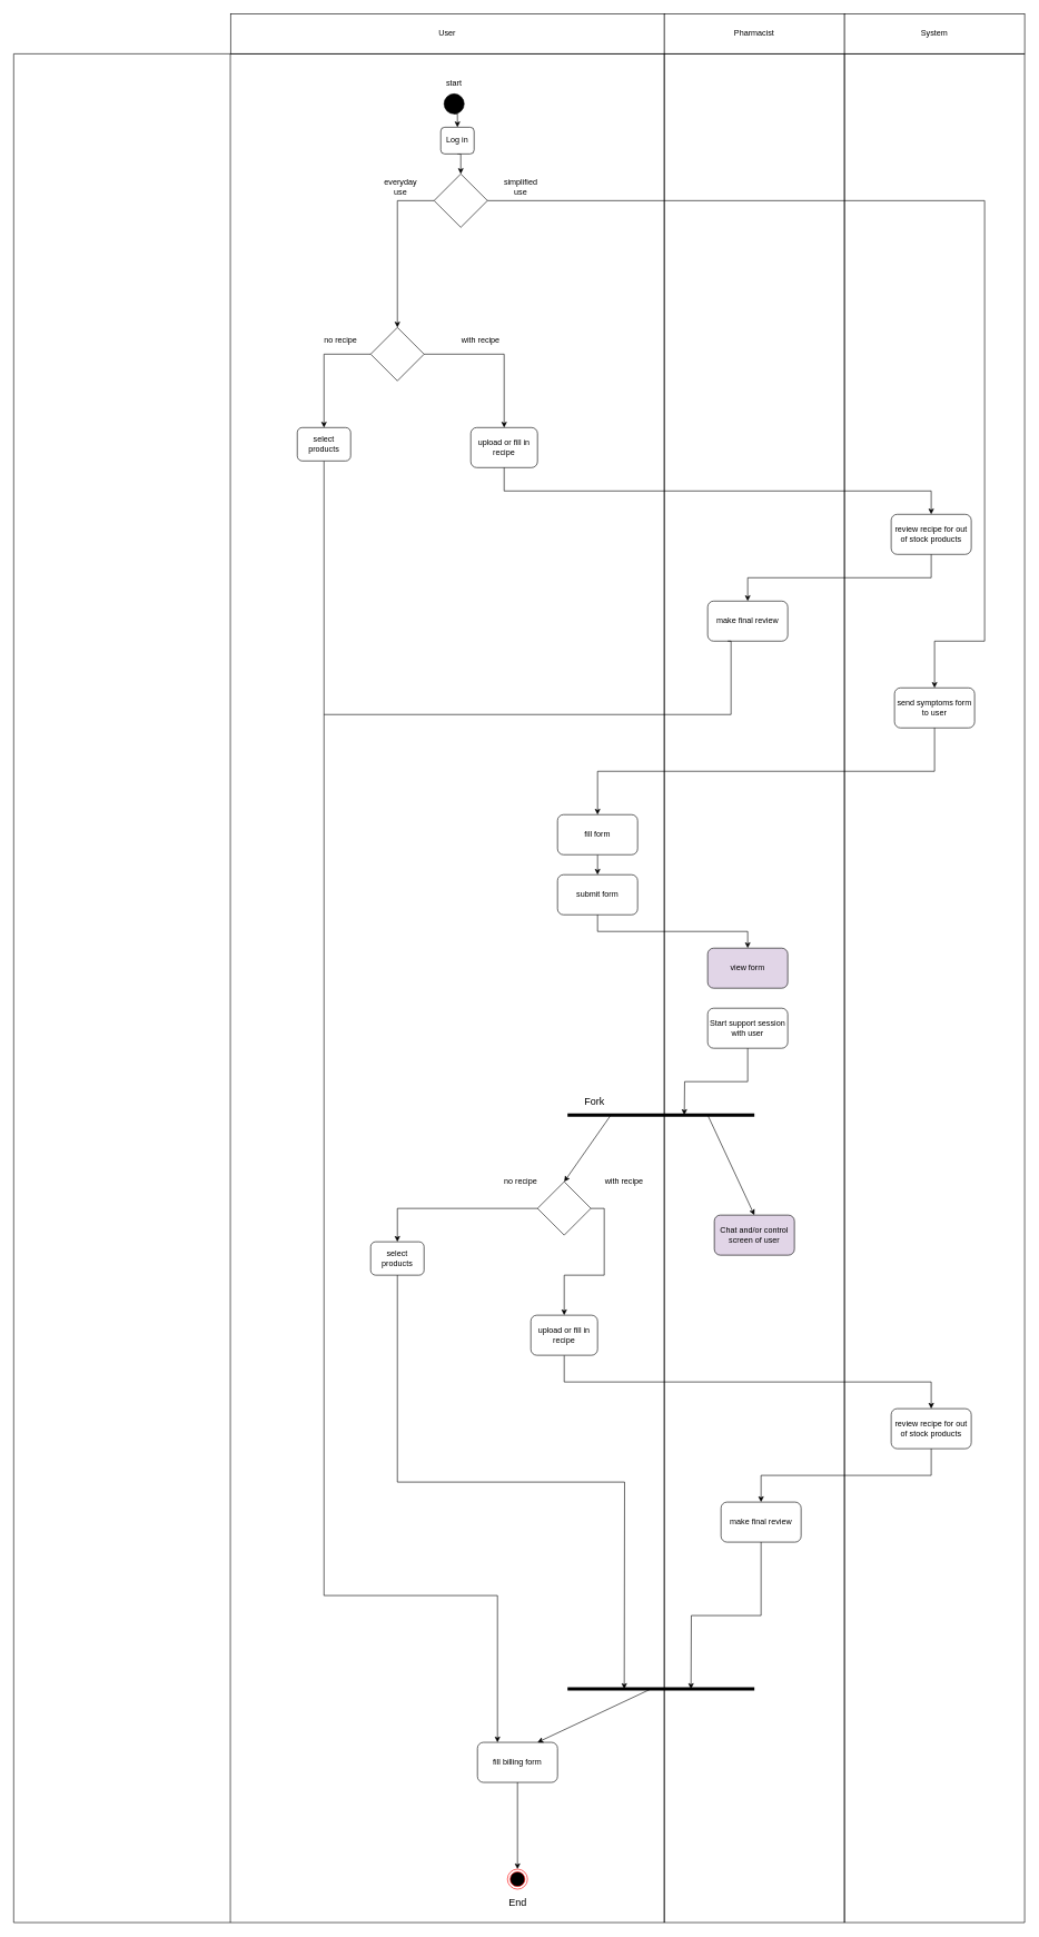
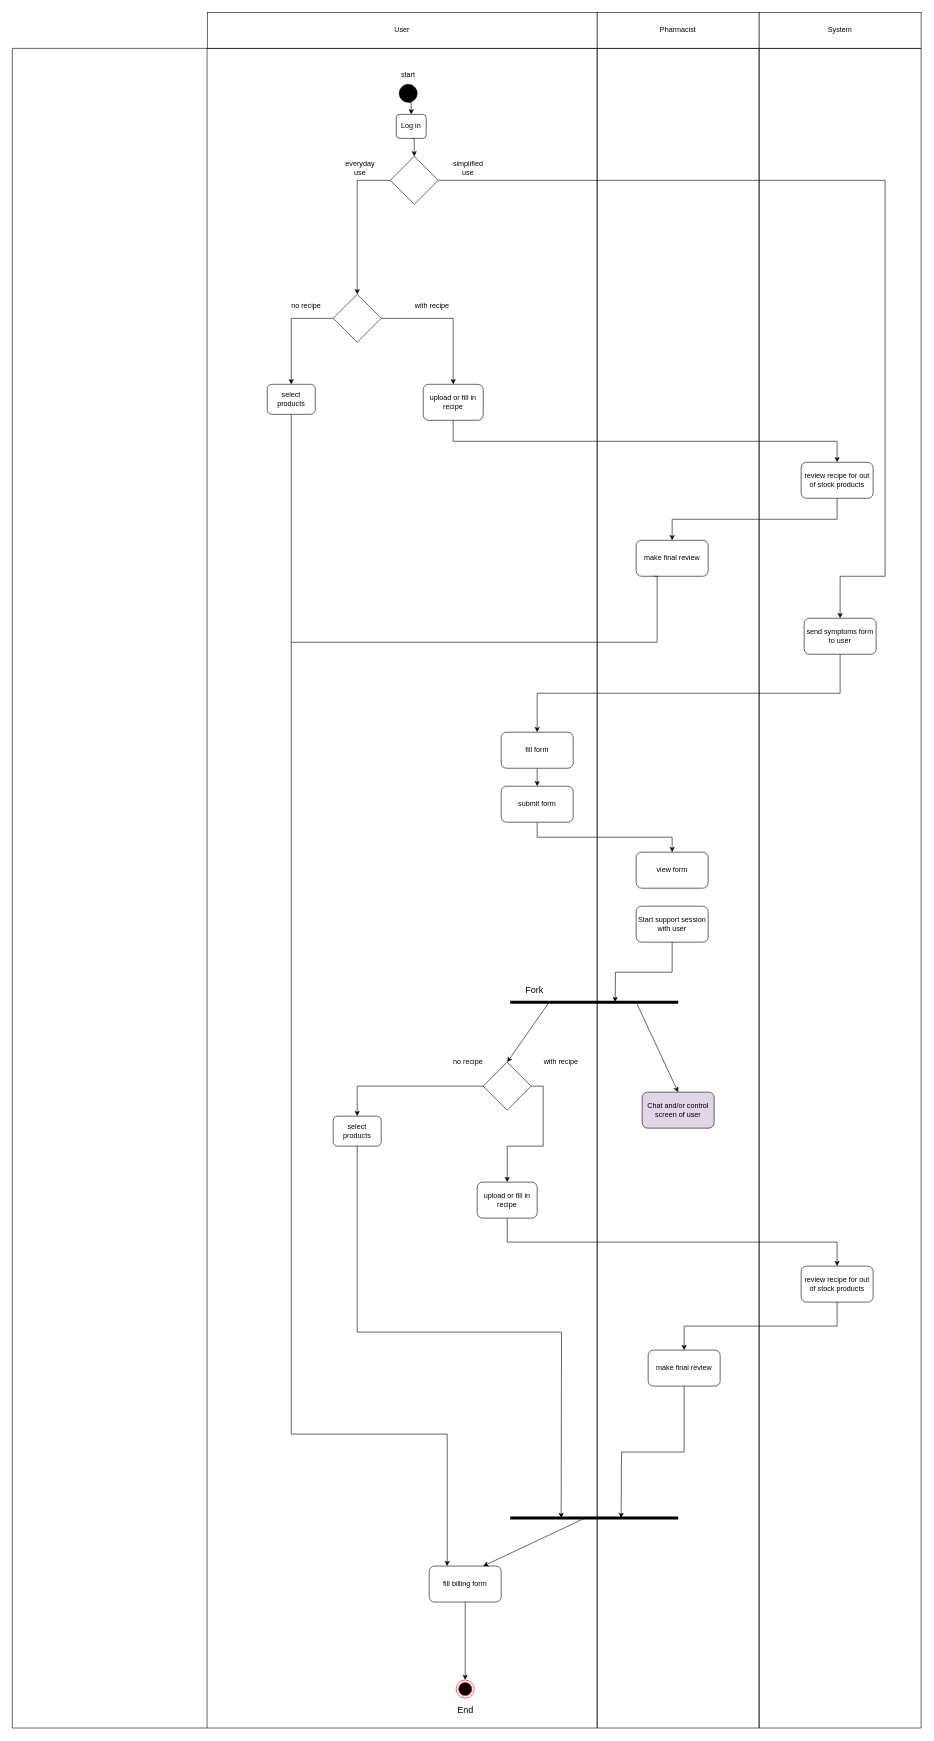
  <mxCell id="0" />
  <mxCell id="1" parent="0" />
  <mxCell id="2" value="User" style="rounded=0;whiteSpace=wrap;html=1;" vertex="1" parent="1"><mxGeometry x="345" y="20" width="650" height="60" as="geometry" /></mxCell>
  <mxCell id="3" value="Pharmacist" style="rounded=0;whiteSpace=wrap;html=1;" vertex="1" parent="1"><mxGeometry x="995" y="20" width="270" height="60" as="geometry" /></mxCell>
  <mxCell id="4" value="" style="swimlane;startSize=0;" vertex="1" parent="1"><mxGeometry x="995" y="80" width="270" height="2800" as="geometry" /></mxCell>
  <mxCell id="5" value="Chat and/or control screen of user" style="rounded=1;whiteSpace=wrap;html=1;fillColor=#e1d5e7;" vertex="1" parent="4"><mxGeometry x="75" y="1740" width="120" height="60" as="geometry" /></mxCell>
- <mxCell id="6" value="view form" style="rounded=1;whiteSpace=wrap;html=1;fillColor=#e1d5e7;" vertex="1" parent="4"><mxGeometry x="65" y="1340" width="120" height="60" as="geometry" /></mxCell>
+ <mxCell id="6" value="view form" style="rounded=1;whiteSpace=wrap;html=1;fillColor=#FFFFFF;" vertex="1" parent="4"><mxGeometry x="65" y="1340" width="120" height="60" as="geometry" /></mxCell>
  <mxCell id="7" value="Start support session with user" style="rounded=1;whiteSpace=wrap;html=1;fillColor=#FFFFFF;" vertex="1" parent="4"><mxGeometry x="65" y="1430" width="120" height="60" as="geometry" /></mxCell>
  <mxCell id="8" value="make final review" style="rounded=1;whiteSpace=wrap;html=1;fillColor=#FFFFFF;" vertex="1" parent="4"><mxGeometry x="85" y="2170" width="120" height="60" as="geometry" /></mxCell>
  <mxCell id="9" value="" style="swimlane;startSize=0;swimlaneLine=1;" vertex="1" parent="4"><mxGeometry x="-975" width="975" height="2800" as="geometry" /></mxCell>
  <mxCell id="10" style="edgeStyle=orthogonalEdgeStyle;rounded=0;orthogonalLoop=1;jettySize=auto;html=1;exitX=0.5;exitY=1;exitDx=0;exitDy=0;entryX=0.5;entryY=0;entryDx=0;entryDy=0;" edge="1" parent="9" source="11" target="37"><mxGeometry relative="1" as="geometry"><mxPoint x="672.5" y="180" as="targetPoint" /></mxGeometry></mxCell>
  <mxCell id="11" value="Log in" style="rounded=1;whiteSpace=wrap;html=1;" vertex="1" parent="9"><mxGeometry x="640" y="110" width="50" height="40" as="geometry" /></mxCell>
  <mxCell id="12" style="edgeStyle=orthogonalEdgeStyle;rounded=0;orthogonalLoop=1;jettySize=auto;html=1;exitX=0;exitY=0.5;exitDx=0;exitDy=0;entryX=0.5;entryY=0;entryDx=0;entryDy=0;" edge="1" parent="9" source="37" target="36"><mxGeometry relative="1" as="geometry"><mxPoint x="615.0" y="220" as="sourcePoint" /><mxPoint x="575.0" y="410" as="targetPoint" /></mxGeometry></mxCell>
  <mxCell id="13" style="edgeStyle=orthogonalEdgeStyle;rounded=0;orthogonalLoop=1;jettySize=auto;html=1;exitX=0;exitY=0.5;exitDx=0;exitDy=0;entryX=0.5;entryY=0;entryDx=0;entryDy=0;" edge="1" parent="9" source="36" target="16"><mxGeometry relative="1" as="geometry"><mxPoint x="520.0" y="450" as="sourcePoint" /></mxGeometry></mxCell>
  <mxCell id="14" style="edgeStyle=orthogonalEdgeStyle;rounded=0;orthogonalLoop=1;jettySize=auto;html=1;exitX=1;exitY=0.5;exitDx=0;exitDy=0;entryX=0.5;entryY=0;entryDx=0;entryDy=0;" edge="1" parent="9" source="36" target="27"><mxGeometry relative="1" as="geometry"><mxPoint x="630.0" y="450" as="sourcePoint" /></mxGeometry></mxCell>
  <mxCell id="15" style="edgeStyle=orthogonalEdgeStyle;rounded=0;orthogonalLoop=1;jettySize=auto;html=1;exitX=0.5;exitY=1;exitDx=0;exitDy=0;fontSize=15;strokeWidth=1;entryX=0.25;entryY=0;entryDx=0;entryDy=0;" edge="1" parent="9" source="16" target="35"><mxGeometry relative="1" as="geometry"><Array as="points"><mxPoint x="465" y="2310" /><mxPoint x="725" y="2310" /></Array></mxGeometry></mxCell>
  <mxCell id="16" value="select products" style="rounded=1;whiteSpace=wrap;html=1;" vertex="1" parent="9"><mxGeometry x="425" y="560" width="80" height="50" as="geometry" /></mxCell>
  <mxCell id="17" style="edgeStyle=orthogonalEdgeStyle;rounded=0;orthogonalLoop=1;jettySize=auto;html=1;exitX=0.5;exitY=1;exitDx=0;exitDy=0;entryX=0.5;entryY=0;entryDx=0;entryDy=0;" edge="1" parent="9" source="18" target="11"><mxGeometry relative="1" as="geometry" /></mxCell>
  <mxCell id="18" value="" style="ellipse;whiteSpace=wrap;html=1;aspect=fixed;fillColor=#000000;" vertex="1" parent="9"><mxGeometry x="645" y="60" width="30" height="30" as="geometry" /></mxCell>
  <mxCell id="19" value="start" style="text;html=1;strokeColor=none;fillColor=none;align=center;verticalAlign=middle;whiteSpace=wrap;rounded=0;" vertex="1" parent="9"><mxGeometry x="630" y="30" width="60" height="30" as="geometry" /></mxCell>
  <mxCell id="20" value="everyday use" style="text;html=1;strokeColor=none;fillColor=none;align=center;verticalAlign=middle;whiteSpace=wrap;rounded=0;" vertex="1" parent="9"><mxGeometry x="550" y="180" width="60" height="40" as="geometry" /></mxCell>
  <mxCell id="21" style="edgeStyle=orthogonalEdgeStyle;rounded=0;orthogonalLoop=1;jettySize=auto;html=1;exitX=0.5;exitY=1;exitDx=0;exitDy=0;entryX=0.5;entryY=0;entryDx=0;entryDy=0;" edge="1" parent="9" source="22" target="24"><mxGeometry relative="1" as="geometry" /></mxCell>
  <mxCell id="22" value="fill form" style="rounded=1;whiteSpace=wrap;html=1;fillColor=#FFFFFF;" vertex="1" parent="9"><mxGeometry x="815" y="1140" width="120" height="60" as="geometry" /></mxCell>
  <mxCell id="23" value="simplified use" style="text;html=1;strokeColor=none;fillColor=none;align=center;verticalAlign=middle;whiteSpace=wrap;rounded=0;" vertex="1" parent="9"><mxGeometry x="730" y="180" width="60" height="40" as="geometry" /></mxCell>
  <mxCell id="24" value="submit form" style="rounded=1;whiteSpace=wrap;html=1;fillColor=#FFFFFF;" vertex="1" parent="9"><mxGeometry x="815" y="1230" width="120" height="60" as="geometry" /></mxCell>
  <mxCell id="25" value="select products" style="rounded=1;whiteSpace=wrap;html=1;" vertex="1" parent="9"><mxGeometry x="535" y="1780" width="80" height="50" as="geometry" /></mxCell>
  <mxCell id="26" value="no recipe" style="text;html=1;strokeColor=none;fillColor=none;align=center;verticalAlign=middle;whiteSpace=wrap;rounded=0;" vertex="1" parent="9"><mxGeometry x="460" y="410" width="60" height="40" as="geometry" /></mxCell>
  <mxCell id="27" value="upload or fill in recipe" style="rounded=1;whiteSpace=wrap;html=1;" vertex="1" parent="9"><mxGeometry x="685" y="560" width="100" height="60" as="geometry" /></mxCell>
  <mxCell id="28" value="with recipe" style="text;html=1;strokeColor=none;fillColor=none;align=center;verticalAlign=middle;whiteSpace=wrap;rounded=0;" vertex="1" parent="9"><mxGeometry x="670" y="410" width="60" height="40" as="geometry" /></mxCell>
  <mxCell id="29" value="" style="endArrow=none;html=1;rounded=0;strokeWidth=5;" edge="1" parent="9"><mxGeometry width="50" height="50" relative="1" as="geometry"><mxPoint x="830" y="1590" as="sourcePoint" /><mxPoint x="1110" y="1590" as="targetPoint" /></mxGeometry></mxCell>
  <mxCell id="30" value="" style="endArrow=classic;html=1;rounded=0;entryX=0.5;entryY=0;entryDx=0;entryDy=0;" edge="1" parent="9" target="5"><mxGeometry width="50" height="50" relative="1" as="geometry"><mxPoint x="1040" y="1590" as="sourcePoint" /><mxPoint x="1105" y="1710" as="targetPoint" /></mxGeometry></mxCell>
  <mxCell id="31" value="Fork" style="text;html=1;align=center;verticalAlign=middle;resizable=0;points=[];autosize=1;strokeColor=none;fillColor=none;fontSize=15;" vertex="1" parent="9"><mxGeometry x="845" y="1560" width="50" height="20" as="geometry" /></mxCell>
  <mxCell id="32" value="no recipe" style="text;html=1;strokeColor=none;fillColor=none;align=center;verticalAlign=middle;whiteSpace=wrap;rounded=0;" vertex="1" parent="9"><mxGeometry x="730" y="1670" width="60" height="40" as="geometry" /></mxCell>
  <mxCell id="33" value="with recipe" style="text;html=1;strokeColor=none;fillColor=none;align=center;verticalAlign=middle;whiteSpace=wrap;rounded=0;" vertex="1" parent="9"><mxGeometry x="885" y="1670" width="60" height="40" as="geometry" /></mxCell>
  <mxCell id="34" style="edgeStyle=orthogonalEdgeStyle;rounded=0;orthogonalLoop=1;jettySize=auto;html=1;exitX=0.5;exitY=1;exitDx=0;exitDy=0;entryX=0.5;entryY=0;entryDx=0;entryDy=0;fontSize=15;endArrow=classic;endFill=1;strokeColor=default;strokeWidth=1;" edge="1" parent="9" source="35" target="38"><mxGeometry relative="1" as="geometry" /></mxCell>
  <mxCell id="35" value="fill billing form" style="rounded=1;whiteSpace=wrap;html=1;fillColor=#FFFFFF;" vertex="1" parent="9"><mxGeometry x="695" y="2530" width="120" height="60" as="geometry" /></mxCell>
  <mxCell id="36" value="" style="rhombus;whiteSpace=wrap;html=1;fontSize=15;" vertex="1" parent="9"><mxGeometry x="535" y="410" width="80" height="80" as="geometry" /></mxCell>
  <mxCell id="37" value="" style="rhombus;whiteSpace=wrap;html=1;fontSize=15;" vertex="1" parent="9"><mxGeometry x="630" y="180" width="80" height="80" as="geometry" /></mxCell>
  <mxCell id="38" value="" style="ellipse;html=1;shape=endState;fillColor=#000000;strokeColor=#ff0000;fontSize=15;" vertex="1" parent="9"><mxGeometry x="740" y="2720" width="30" height="30" as="geometry" /></mxCell>
  <mxCell id="39" value="End" style="text;html=1;align=center;verticalAlign=middle;resizable=0;points=[];autosize=1;strokeColor=none;fillColor=none;fontSize=15;" vertex="1" parent="9"><mxGeometry x="735" y="2760" width="40" height="20" as="geometry" /></mxCell>
  <mxCell id="40" style="edgeStyle=orthogonalEdgeStyle;rounded=0;orthogonalLoop=1;jettySize=auto;html=1;exitX=0.5;exitY=1;exitDx=0;exitDy=0;entryX=0.5;entryY=0;entryDx=0;entryDy=0;" edge="1" parent="4" source="24" target="6"><mxGeometry relative="1" as="geometry" /></mxCell>
  <mxCell id="41" value="make final review" style="rounded=1;whiteSpace=wrap;html=1;fillColor=#FFFFFF;" vertex="1" parent="4"><mxGeometry x="65" y="820" width="120" height="60" as="geometry" /></mxCell>
  <mxCell id="42" value="" style="endArrow=none;html=1;rounded=0;strokeWidth=5;" edge="1" parent="4"><mxGeometry width="50" height="50" relative="1" as="geometry"><mxPoint x="-145" y="2450" as="sourcePoint" /><mxPoint x="135" y="2450" as="targetPoint" /></mxGeometry></mxCell>
  <mxCell id="43" value="" style="endArrow=none;html=1;rounded=0;fontSize=15;strokeColor=default;strokeWidth=1;entryX=0.333;entryY=0;entryDx=0;entryDy=0;entryPerimeter=0;exitX=0.333;exitY=1;exitDx=0;exitDy=0;exitPerimeter=0;" edge="1" parent="4" source="9" target="9"><mxGeometry width="50" height="50" relative="1" as="geometry"><mxPoint x="-840" y="410" as="sourcePoint" /><mxPoint x="-790" y="360" as="targetPoint" /></mxGeometry></mxCell>
  <mxCell id="44" value="System" style="rounded=0;whiteSpace=wrap;html=1;" vertex="1" parent="1"><mxGeometry x="1265" y="20" width="270" height="60" as="geometry" /></mxCell>
  <mxCell id="45" value="" style="swimlane;startSize=0;" vertex="1" parent="1"><mxGeometry x="1265" y="80" width="270" height="2800" as="geometry" /></mxCell>
  <mxCell id="46" value="send symptoms form to user" style="rounded=1;whiteSpace=wrap;html=1;fillColor=#FFFFFF;" vertex="1" parent="45"><mxGeometry x="75" y="950" width="120" height="60" as="geometry" /></mxCell>
  <mxCell id="47" value="review recipe for out of stock products" style="rounded=1;whiteSpace=wrap;html=1;fillColor=#FFFFFF;" vertex="1" parent="45"><mxGeometry x="70" y="2030" width="120" height="60" as="geometry" /></mxCell>
  <mxCell id="48" value="review recipe for out of stock products" style="rounded=1;whiteSpace=wrap;html=1;fillColor=#FFFFFF;" vertex="1" parent="45"><mxGeometry x="70" y="690" width="120" height="60" as="geometry" /></mxCell>
  <mxCell id="49" style="edgeStyle=orthogonalEdgeStyle;rounded=0;orthogonalLoop=1;jettySize=auto;html=1;exitX=0.5;exitY=1;exitDx=0;exitDy=0;entryX=0.5;entryY=0;entryDx=0;entryDy=0;" edge="1" parent="1" source="46" target="22"><mxGeometry relative="1" as="geometry" /></mxCell>
  <mxCell id="50" style="edgeStyle=orthogonalEdgeStyle;rounded=0;orthogonalLoop=1;jettySize=auto;html=1;exitX=0.5;exitY=1;exitDx=0;exitDy=0;" edge="1" parent="1" source="7"><mxGeometry relative="1" as="geometry"><mxPoint x="1025" y="1670" as="targetPoint" /></mxGeometry></mxCell>
  <mxCell id="51" value="" style="endArrow=classic;html=1;rounded=0;entryX=0.5;entryY=0;entryDx=0;entryDy=0;" edge="1" parent="1" target="59"><mxGeometry width="50" height="50" relative="1" as="geometry"><mxPoint x="915" y="1670" as="sourcePoint" /><mxPoint x="837.5" y="1760" as="targetPoint" /></mxGeometry></mxCell>
  <mxCell id="52" style="edgeStyle=orthogonalEdgeStyle;rounded=0;orthogonalLoop=1;jettySize=auto;html=1;exitX=0.5;exitY=1;exitDx=0;exitDy=0;entryX=0.5;entryY=0;entryDx=0;entryDy=0;" edge="1" parent="1" source="57" target="47"><mxGeometry relative="1" as="geometry" /></mxCell>
  <mxCell id="53" style="edgeStyle=orthogonalEdgeStyle;rounded=0;orthogonalLoop=1;jettySize=auto;html=1;exitX=0.5;exitY=1;exitDx=0;exitDy=0;" edge="1" parent="1" source="47" target="8"><mxGeometry relative="1" as="geometry" /></mxCell>
  <mxCell id="54" style="edgeStyle=orthogonalEdgeStyle;rounded=0;orthogonalLoop=1;jettySize=auto;html=1;exitX=0.5;exitY=1;exitDx=0;exitDy=0;entryX=0.5;entryY=0;entryDx=0;entryDy=0;" edge="1" parent="1" source="27" target="48"><mxGeometry relative="1" as="geometry" /></mxCell>
  <mxCell id="55" style="edgeStyle=orthogonalEdgeStyle;rounded=0;orthogonalLoop=1;jettySize=auto;html=1;exitX=0.5;exitY=1;exitDx=0;exitDy=0;" edge="1" parent="1" source="48" target="41"><mxGeometry relative="1" as="geometry" /></mxCell>
  <mxCell id="56" style="edgeStyle=orthogonalEdgeStyle;rounded=0;orthogonalLoop=1;jettySize=auto;html=1;exitX=1;exitY=0.5;exitDx=0;exitDy=0;entryX=0.5;entryY=0;entryDx=0;entryDy=0;" edge="1" parent="1" source="37" target="46"><mxGeometry relative="1" as="geometry"><Array as="points"><mxPoint x="1475" y="300" /><mxPoint x="1475" y="960" /><mxPoint x="1400" y="960" /></Array></mxGeometry></mxCell>
  <mxCell id="57" value="upload or fill in recipe" style="rounded=1;whiteSpace=wrap;html=1;" vertex="1" parent="1"><mxGeometry x="795" y="1970" width="100" height="60" as="geometry" /></mxCell>
  <mxCell id="58" style="edgeStyle=orthogonalEdgeStyle;rounded=0;orthogonalLoop=1;jettySize=auto;html=1;exitX=1;exitY=0.5;exitDx=0;exitDy=0;" edge="1" parent="1" source="59" target="57"><mxGeometry relative="1" as="geometry"><mxPoint x="870" y="1790" as="sourcePoint" /></mxGeometry></mxCell>
  <mxCell id="59" value="" style="rhombus;whiteSpace=wrap;html=1;fontSize=15;" vertex="1" parent="1"><mxGeometry x="805" y="1770" width="80" height="80" as="geometry" /></mxCell>
  <mxCell id="60" style="edgeStyle=orthogonalEdgeStyle;rounded=0;orthogonalLoop=1;jettySize=auto;html=1;exitX=0;exitY=0.5;exitDx=0;exitDy=0;entryX=0.5;entryY=0;entryDx=0;entryDy=0;" edge="1" parent="1" source="59" target="25"><mxGeometry relative="1" as="geometry"><mxPoint x="805" y="1790" as="sourcePoint" /></mxGeometry></mxCell>
  <mxCell id="61" style="edgeStyle=orthogonalEdgeStyle;rounded=0;orthogonalLoop=1;jettySize=auto;html=1;exitX=0.5;exitY=1;exitDx=0;exitDy=0;fontSize=15;strokeWidth=1;" edge="1" parent="1" source="8"><mxGeometry relative="1" as="geometry"><mxPoint x="1035" y="2530" as="targetPoint" /></mxGeometry></mxCell>
  <mxCell id="62" style="edgeStyle=orthogonalEdgeStyle;rounded=0;orthogonalLoop=1;jettySize=auto;html=1;exitX=0.5;exitY=1;exitDx=0;exitDy=0;fontSize=15;strokeWidth=1;" edge="1" parent="1" source="25"><mxGeometry relative="1" as="geometry"><mxPoint x="935" y="2530" as="targetPoint" /></mxGeometry></mxCell>
  <mxCell id="63" value="" style="endArrow=classic;html=1;rounded=0;fontSize=15;strokeWidth=1;entryX=0.75;entryY=0;entryDx=0;entryDy=0;" edge="1" parent="1" target="35"><mxGeometry width="50" height="50" relative="1" as="geometry"><mxPoint x="975" y="2530" as="sourcePoint" /><mxPoint x="715" y="2490" as="targetPoint" /></mxGeometry></mxCell>
  <mxCell id="64" style="edgeStyle=orthogonalEdgeStyle;orthogonalLoop=1;jettySize=auto;html=1;exitX=0.25;exitY=1;exitDx=0;exitDy=0;fontSize=15;strokeWidth=1;strokeColor=default;rounded=0;endArrow=none;endFill=0;" edge="1" parent="1" source="41"><mxGeometry relative="1" as="geometry"><mxPoint x="485" y="1070" as="targetPoint" /><Array as="points"><mxPoint x="1095" y="960" /><mxPoint x="1095" y="1070" /></Array></mxGeometry></mxCell>
